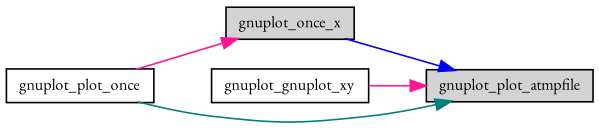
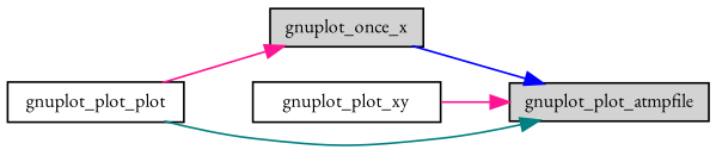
  digraph {
    fontname="EB Garamond"
    rankdir=RL
    node [color=black fillcolor=lightgrey fontname="EB Garamond" fontsize=10 shape=record style=filled]
    edge [color=deeppink dir=back fontname="EB Garamond" fontsize=10 labelfontname=Helvetica labelfontsize=10 style=solid]
    n1 [fontcolor=black height=0.2 label=gnuplot_plot_atmpfile width=0.4]
    n2 [height=0.2 label=gnuplot_once_x width=0.4]
-   n3 [fillcolor=white height=0.2 label=gnuplot_gnuplot_xy width=0.4]
-   n4 [fillcolor=white height=0.2 label=gnuplot_plot_once width=0.4]
+   n3 [fillcolor=white height=0.2 label=gnuplot_plot_xy width=0.4]
+   n4 [fillcolor=white height=0.2 label=gnuplot_plot_plot width=0.4]
    n1 -> n2 [color=blue]
    n1 -> n3
    n1 -> n4 [color=teal]
    n2 -> n4
  }
